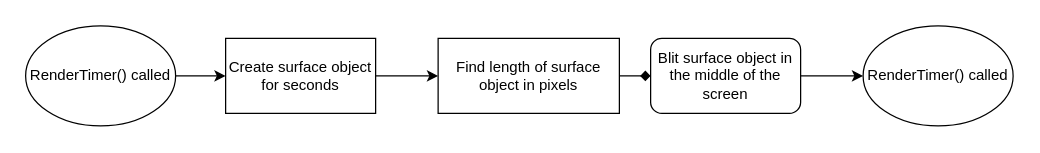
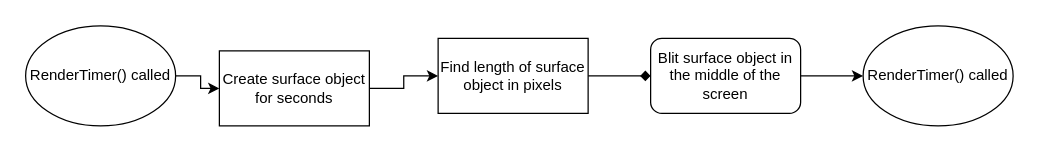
  <mxCell id="0" />
  <mxCell id="1" parent="0" />
  <mxCell id="2" value="" style="edgeStyle=orthogonalEdgeStyle;rounded=0;orthogonalLoop=1;jettySize=auto;html=1;" parent="1" source="3" target="5" edge="1"><mxGeometry relative="1" as="geometry" /></mxCell>
  <mxCell id="3" value="RenderTimer() called" style="ellipse;whiteSpace=wrap;html=1;" parent="1" vertex="1"><mxGeometry x="20" y="20" width="120" height="80" as="geometry" /></mxCell>
  <mxCell id="4" value="" style="edgeStyle=orthogonalEdgeStyle;rounded=0;orthogonalLoop=1;jettySize=auto;html=1;" parent="1" source="5" target="7" edge="1"><mxGeometry relative="1" as="geometry" /></mxCell>
- <mxCell id="5" value="Create surface object for seconds" style="whiteSpace=wrap;html=1;" parent="1" vertex="1"><mxGeometry x="180" y="30" width="120" height="60" as="geometry" /></mxCell>
+ <mxCell id="5" value="Create surface object for seconds" style="whiteSpace=wrap;html=1;" parent="1" vertex="1"><mxGeometry x="175" y="40" width="120" height="60" as="geometry" /></mxCell>
  <mxCell id="6" value="" style="edgeStyle=orthogonalEdgeStyle;rounded=0;orthogonalLoop=1;jettySize=auto;html=1;endArrow=diamond;" parent="1" source="7" target="9" edge="1"><mxGeometry relative="1" as="geometry" /></mxCell>
- <mxCell id="7" value="Find length of surface object in pixels" style="whiteSpace=wrap;html=1;" parent="1" vertex="1"><mxGeometry x="350" y="30" width="145" height="60" as="geometry" /></mxCell>
+ <mxCell id="7" value="Find length of surface object in pixels" style="whiteSpace=wrap;html=1;" parent="1" vertex="1"><mxGeometry x="350" y="30" width="120" height="60" as="geometry" /></mxCell>
  <mxCell id="8" value="" style="edgeStyle=orthogonalEdgeStyle;rounded=0;orthogonalLoop=1;jettySize=auto;html=1;" edge="1" parent="1" source="9" target="10"><mxGeometry relative="1" as="geometry" /></mxCell>
  <mxCell id="9" value="Blit surface object in the middle of the screen" style="whiteSpace=wrap;html=1;rounded=1;" parent="1" vertex="1"><mxGeometry x="520" y="30" width="120" height="60" as="geometry" /></mxCell>
  <mxCell id="10" value="RenderTimer() called" style="ellipse;whiteSpace=wrap;html=1;" vertex="1" parent="1"><mxGeometry x="690" y="20" width="120" height="80" as="geometry" /></mxCell>
